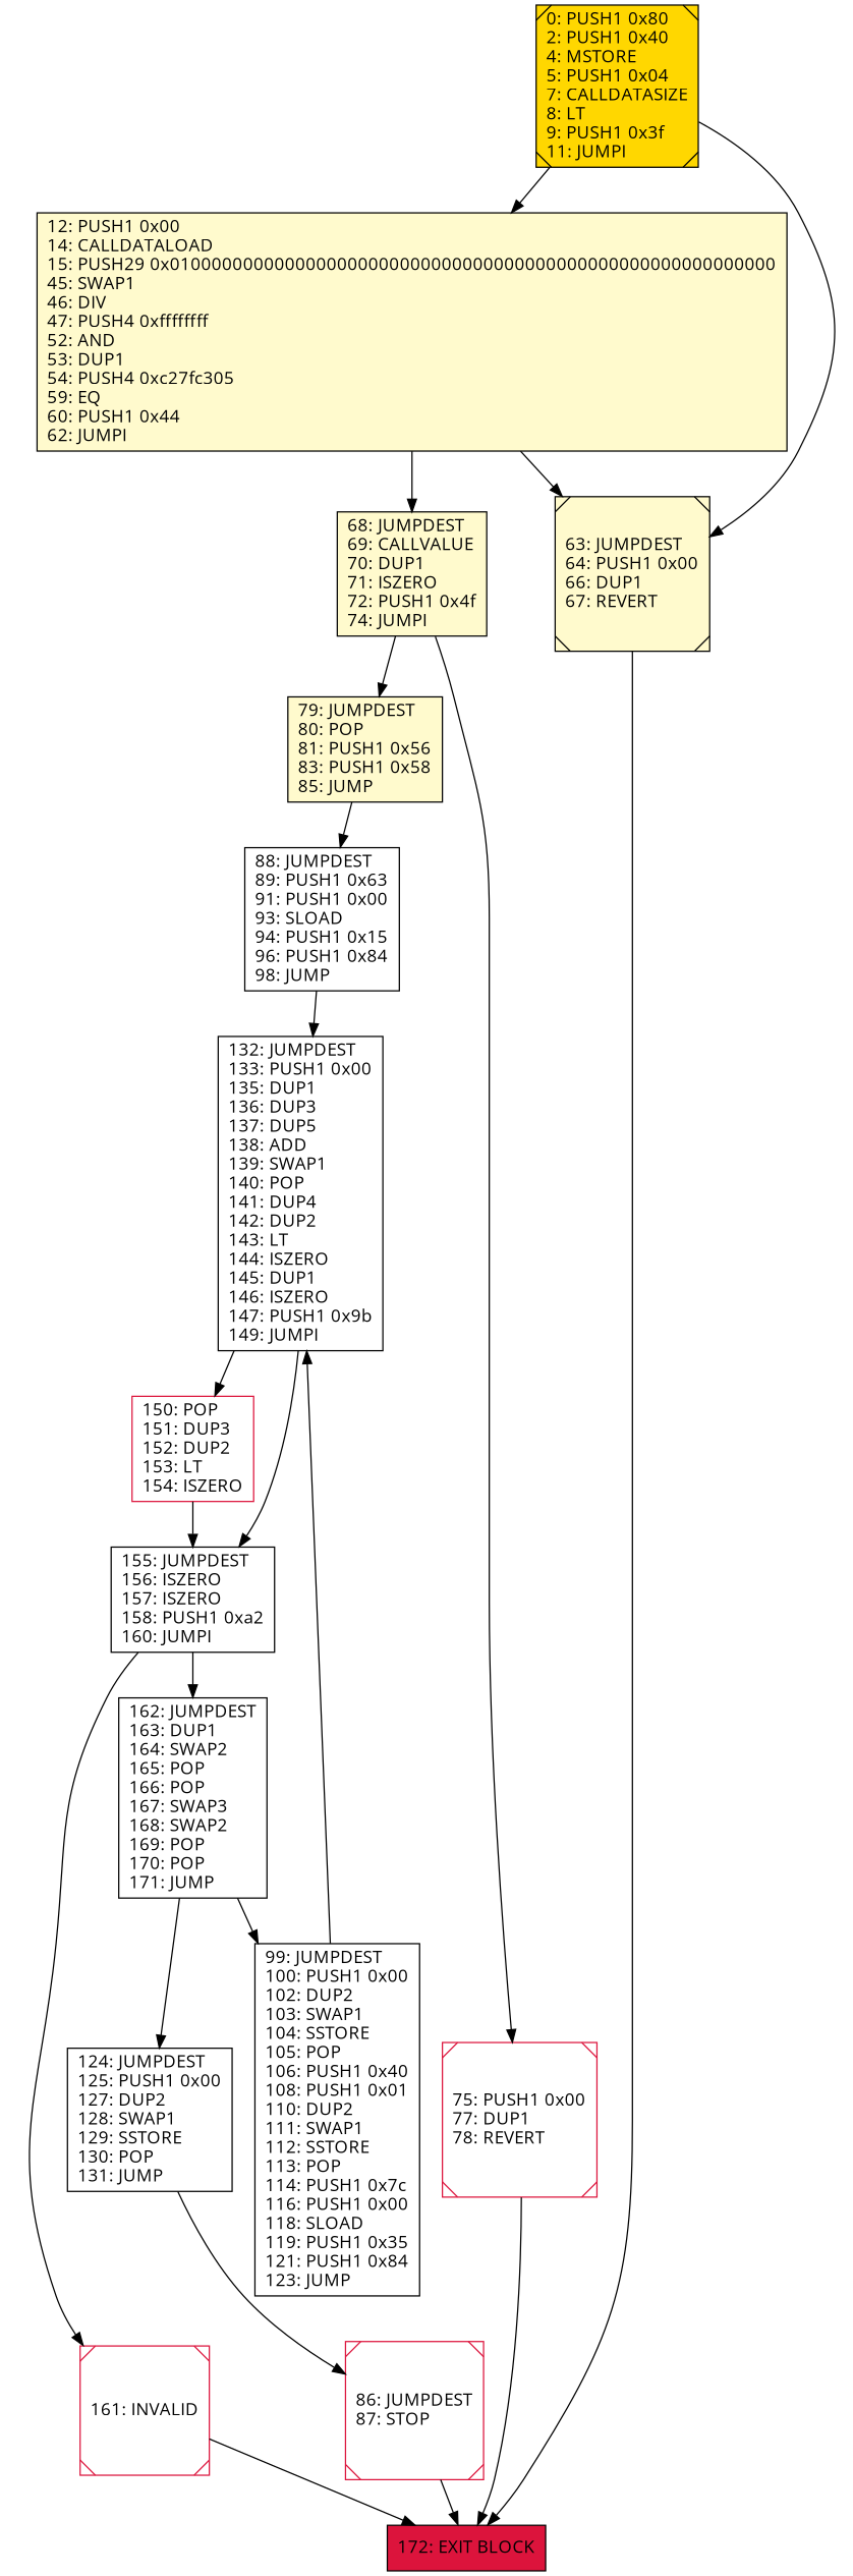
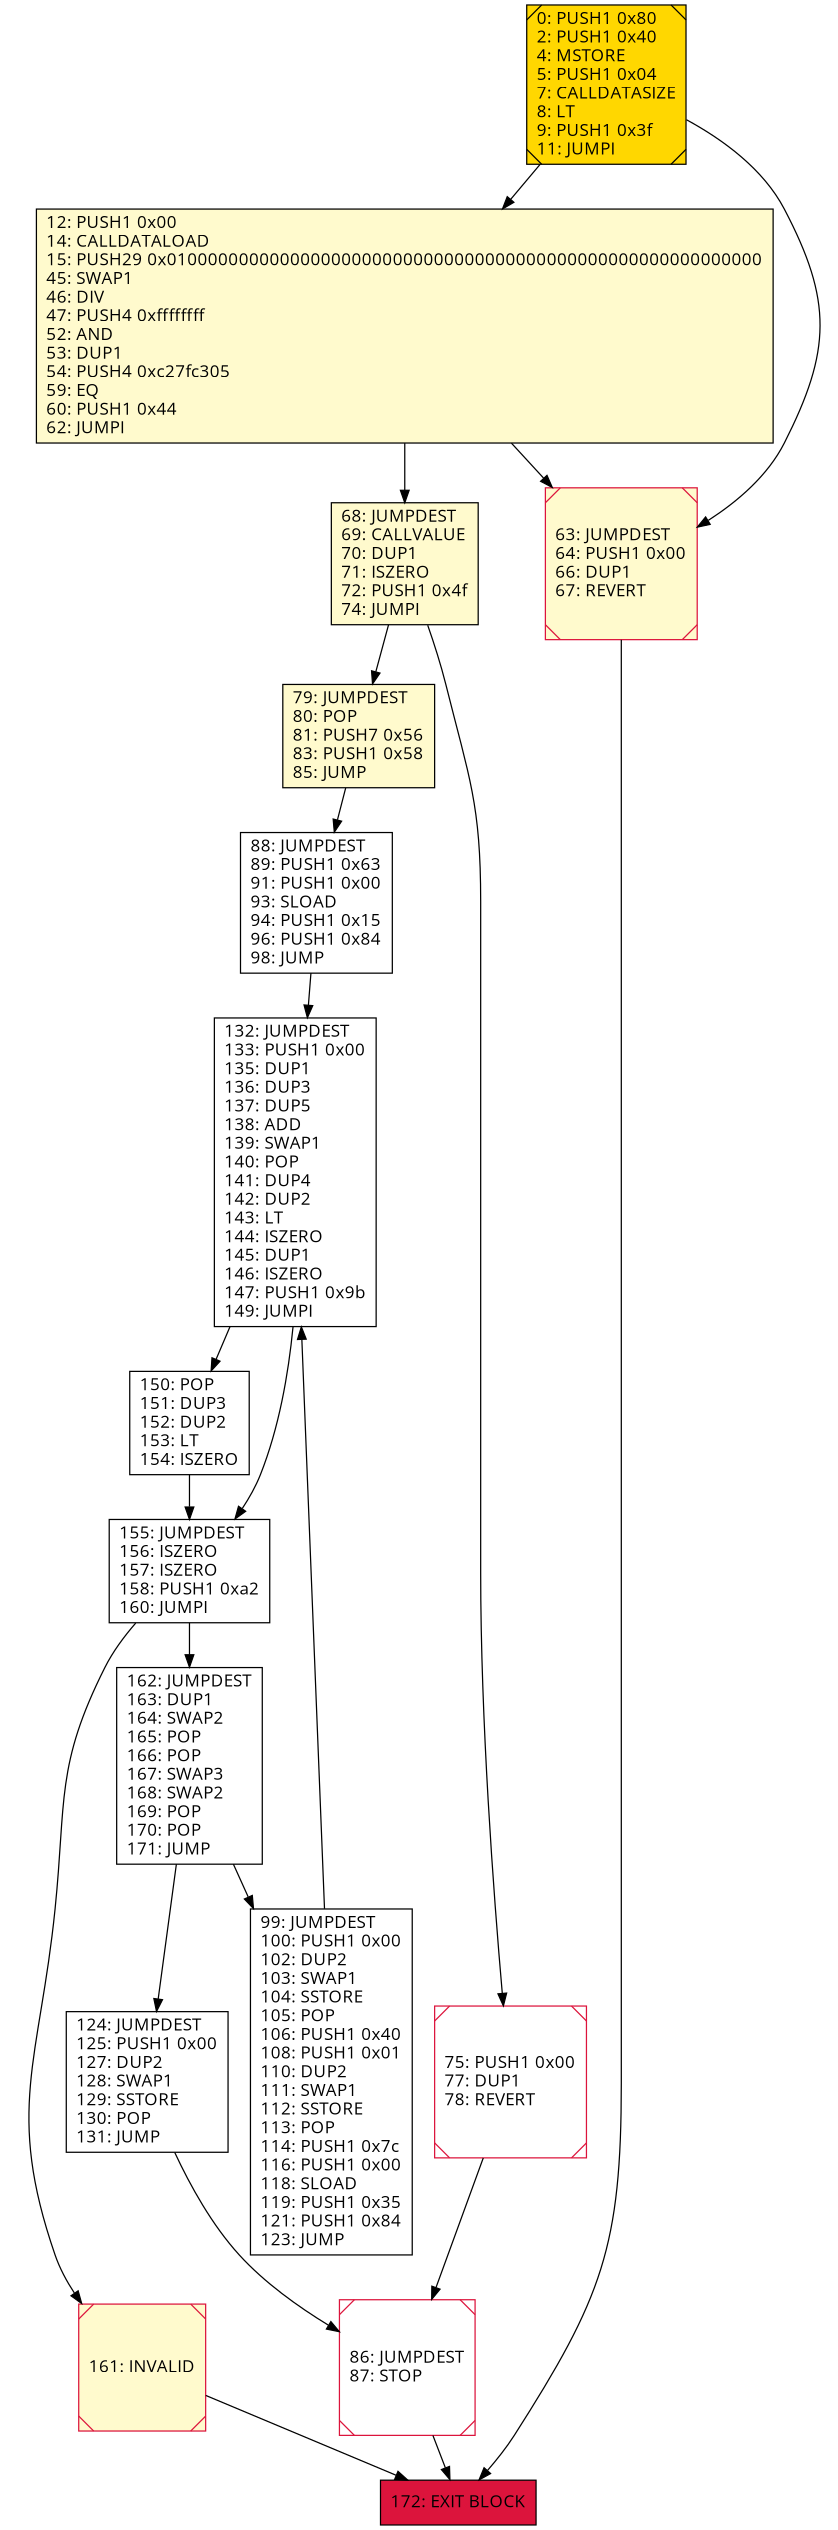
  digraph {
    fontname="Open Sans"
    rankdir=UD
    node [color=black fillcolor=white fontcolor=black fontname="Open Sans" shape=box style=filled]
    edge [fontname="Open Sans"]
    n1 [color=crimson label="86: JUMPDEST\l87: STOP\l" shape=Msquare]
    n2 [fillcolor=crimson label="172: EXIT BLOCK\l"]
    n3 [fillcolor=lemonchiffon label="68: JUMPDEST\l69: CALLVALUE\l70: DUP1\l71: ISZERO\l72: PUSH1 0x4f\l74: JUMPI\l"]
    n4 [color=crimson label="75: PUSH1 0x00\l77: DUP1\l78: REVERT\l" shape=Msquare]
-   n5 [fillcolor=lemonchiffon label="79: JUMPDEST\l80: POP\l81: PUSH1 0x56\l83: PUSH1 0x58\l85: JUMP\l"]
+   n5 [fillcolor=lemonchiffon label="79: JUMPDEST\l80: POP\l81: PUSH7 0x56\l83: PUSH1 0x58\l85: JUMP\l"]
    n6 [label="88: JUMPDEST\l89: PUSH1 0x63\l91: PUSH1 0x00\l93: SLOAD\l94: PUSH1 0x15\l96: PUSH1 0x84\l98: JUMP\l"]
    n7 [label="124: JUMPDEST\l125: PUSH1 0x00\l127: DUP2\l128: SWAP1\l129: SSTORE\l130: POP\l131: JUMP\l"]
    n8 [fillcolor=lemonchiffon label="12: PUSH1 0x00\l14: CALLDATALOAD\l15: PUSH29 0x0100000000000000000000000000000000000000000000000000000000\l45: SWAP1\l46: DIV\l47: PUSH4 0xffffffff\l52: AND\l53: DUP1\l54: PUSH4 0xc27fc305\l59: EQ\l60: PUSH1 0x44\l62: JUMPI\l"]
-   n9 [fillcolor=lemonchiffon label="63: JUMPDEST\l64: PUSH1 0x00\l66: DUP1\l67: REVERT\l" shape=Msquare]
+   n9 [color=crimson fillcolor=lemonchiffon label="63: JUMPDEST\l64: PUSH1 0x00\l66: DUP1\l67: REVERT\l" shape=Msquare]
    n10 [label="132: JUMPDEST\l133: PUSH1 0x00\l135: DUP1\l136: DUP3\l137: DUP5\l138: ADD\l139: SWAP1\l140: POP\l141: DUP4\l142: DUP2\l143: LT\l144: ISZERO\l145: DUP1\l146: ISZERO\l147: PUSH1 0x9b\l149: JUMPI\l"]
    n11 [label="162: JUMPDEST\l163: DUP1\l164: SWAP2\l165: POP\l166: POP\l167: SWAP3\l168: SWAP2\l169: POP\l170: POP\l171: JUMP\l"]
    n12 [label="99: JUMPDEST\l100: PUSH1 0x00\l102: DUP2\l103: SWAP1\l104: SSTORE\l105: POP\l106: PUSH1 0x40\l108: PUSH1 0x01\l110: DUP2\l111: SWAP1\l112: SSTORE\l113: POP\l114: PUSH1 0x7c\l116: PUSH1 0x00\l118: SLOAD\l119: PUSH1 0x35\l121: PUSH1 0x84\l123: JUMP\l"]
    n13 [fillcolor=gold label="0: PUSH1 0x80\l2: PUSH1 0x40\l4: MSTORE\l5: PUSH1 0x04\l7: CALLDATASIZE\l8: LT\l9: PUSH1 0x3f\l11: JUMPI\l" shape=Msquare]
    n14 [label="155: JUMPDEST\l156: ISZERO\l157: ISZERO\l158: PUSH1 0xa2\l160: JUMPI\l"]
-   n15 [color=crimson label="161: INVALID\l" shape=Msquare]
-   n16 [color=crimson label="150: POP\l151: DUP3\l152: DUP2\l153: LT\l154: ISZERO\l"]
+   n15 [color=crimson fillcolor=lemonchiffon label="161: INVALID\l" shape=Msquare]
+   n16 [label="150: POP\l151: DUP3\l152: DUP2\l153: LT\l154: ISZERO\l"]
    n1 -> n2
    n3 -> n4
    n3 -> n5
-   n4 -> n2
+   n4 -> n1
    n5 -> n6
    n6 -> n10
    n7 -> n1
    n8 -> n3
    n8 -> n9
    n9 -> n2
    n10 -> n14
    n10 -> n16
    n11 -> n7
    n11 -> n12
    n12 -> n10
    n13 -> n8
    n13 -> n9
    n14 -> n11
    n14 -> n15
    n15 -> n2
    n16 -> n14
  }
